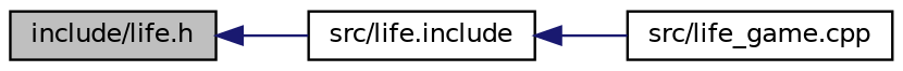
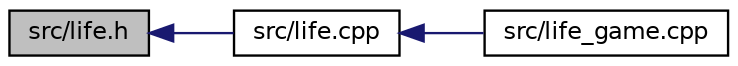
  digraph {
    rankdir=LR
    node [color=black fillcolor=white fontname=Helvetica fontsize=10 shape=record style=filled]
    edge [color=midnightblue dir=back fontname=Helvetica fontsize=10 labelfontname=Helvetica labelfontsize=10 style=solid]
-   n1 [fillcolor=grey75 fontcolor=black height=0.2 label="include/life.h" width=0.4]
-   n2 [height=0.2 label="src/life.include" width=0.4]
+   n1 [fillcolor=grey75 fontcolor=black height=0.2 label="src/life.h" width=0.4]
+   n2 [height=0.2 label="src/life.cpp" width=0.4]
    n3 [height=0.2 label="src/life_game.cpp" width=0.4]
    n1 -> n2
    n2 -> n3
  }
